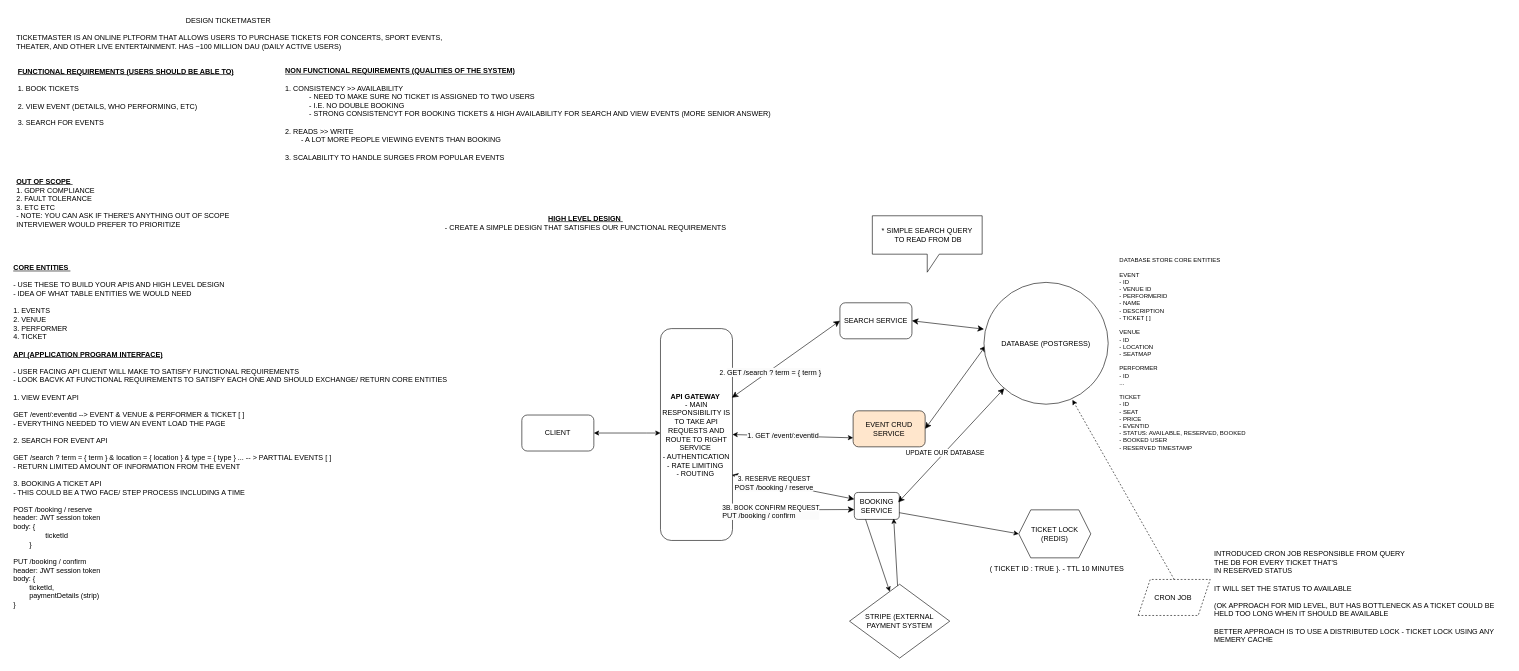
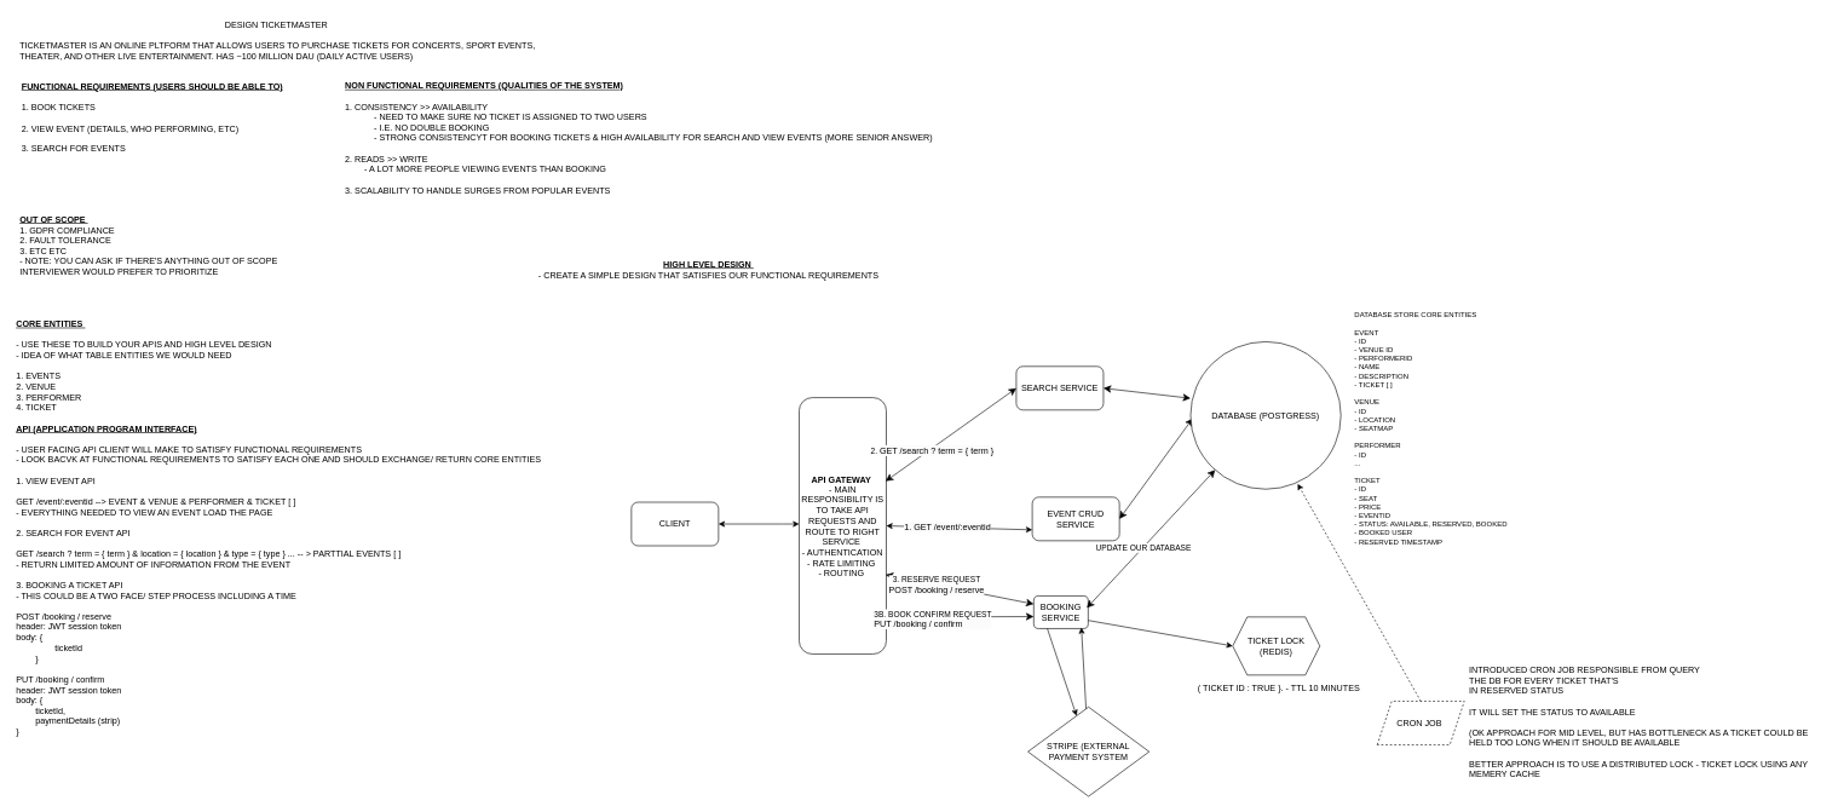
  <mxCell id="0" />
  <mxCell id="1" parent="0" />
  <mxCell id="2" value="&lt;div style=&quot;text-align: center;&quot;&gt;&lt;span style=&quot;background-color: initial;&quot;&gt;DESIGN TICKETMASTER&amp;nbsp;&lt;/span&gt;&lt;/div&gt;&lt;div style=&quot;text-align: center;&quot;&gt;&lt;span style=&quot;background-color: initial;&quot;&gt;&lt;br&gt;&lt;/span&gt;&lt;/div&gt;&lt;div&gt;TICKETMASTER IS AN ONLINE PLTFORM THAT ALLOWS USERS TO PURCHASE TICKETS FOR CONCERTS, SPORT EVENTS,&lt;/div&gt;&lt;div&gt;THEATER, AND OTHER LIVE ENTERTAINMENT. HAS ~100 MILLION DAU (DAILY ACTIVE USERS)&lt;/div&gt;&lt;div style=&quot;&quot;&gt;&lt;br&gt;&lt;/div&gt;" style="text;html=1;align=left;verticalAlign=middle;resizable=0;points=[];autosize=1;strokeColor=none;fillColor=none;" parent="1" vertex="1"><mxGeometry x="25" y="20" width="728" height="84" as="geometry" /></mxCell>
  <mxCell id="3" value="&lt;b&gt;&lt;u&gt;FUNCTIONAL REQUIREMENTS (USERS SHOULD BE ABLE TO)&lt;/u&gt;&lt;/b&gt;&lt;div&gt;&lt;br&gt;&lt;/div&gt;&lt;div style=&quot;text-align: left;&quot;&gt;1. BOOK TICKETS&amp;nbsp;&lt;/div&gt;&lt;div style=&quot;text-align: left;&quot;&gt;&lt;span style=&quot;background-color: initial;&quot;&gt;&lt;br&gt;&lt;/span&gt;&lt;/div&gt;&lt;div style=&quot;text-align: left;&quot;&gt;&lt;span style=&quot;background-color: initial;&quot;&gt;2. VIEW EVENT (DETAILS, WHO PERFORMING, ETC)&lt;/span&gt;&lt;/div&gt;&lt;div style=&quot;text-align: left;&quot;&gt;&lt;br&gt;&lt;/div&gt;&lt;div style=&quot;text-align: left;&quot;&gt;3. SEARCH FOR EVENTS&amp;nbsp;&lt;/div&gt;" style="text;html=1;align=center;verticalAlign=middle;resizable=0;points=[];autosize=1;strokeColor=none;fillColor=none;" parent="1" vertex="1"><mxGeometry x="20" y="105" width="378" height="113" as="geometry" /></mxCell>
  <mxCell id="4" value="&lt;b&gt;&lt;u&gt;NON FUNCTIONAL REQUIREMENTS (QUALITIES OF THE SYSTEM)&lt;/u&gt;&lt;/b&gt;&lt;div&gt;&lt;br&gt;&lt;/div&gt;&lt;div&gt;1. CONSISTENCY &amp;gt;&amp;gt; AVAILABILITY&amp;nbsp;&lt;/div&gt;&lt;blockquote style=&quot;margin: 0 0 0 40px; border: none; padding: 0px;&quot;&gt;&lt;div&gt;- NEED TO MAKE SURE NO TICKET IS ASSIGNED TO TWO USERS&amp;nbsp;&lt;/div&gt;&lt;div&gt;- I.E. NO DOUBLE BOOKING&lt;/div&gt;&lt;div&gt;- STRONG CONSISTENCYT FOR BOOKING TICKETS &amp;amp; HIGH AVAILABILITY FOR SEARCH AND VIEW EVENTS (MORE SENIOR ANSWER)&lt;/div&gt;&lt;/blockquote&gt;&lt;div&gt;&lt;br&gt;&lt;/div&gt;&lt;div&gt;2. READS &amp;gt;&amp;gt; WRITE&amp;nbsp;&lt;/div&gt;&lt;div&gt;&lt;span style=&quot;white-space: pre;&quot;&gt;&#09;&lt;/span&gt;- A LOT MORE PEOPLE VIEWING EVENTS THAN BOOKING&amp;nbsp;&lt;br&gt;&lt;/div&gt;&lt;div&gt;&lt;br&gt;&lt;/div&gt;&lt;div&gt;3. SCALABILITY TO HANDLE SURGES FROM POPULAR EVENTS&lt;/div&gt;&lt;div&gt;&amp;nbsp;&lt;/div&gt;" style="text;html=1;align=left;verticalAlign=middle;resizable=0;points=[];autosize=1;strokeColor=none;fillColor=none;" parent="1" vertex="1"><mxGeometry x="473" y="104" width="827" height="185" as="geometry" /></mxCell>
  <mxCell id="5" value="&lt;b&gt;&lt;u&gt;OUT OF SCOPE&amp;nbsp;&lt;/u&gt;&lt;/b&gt;&lt;div&gt;1. GDPR COMPLIANCE&amp;nbsp;&lt;/div&gt;&lt;div&gt;2. FAULT TOLERANCE&lt;/div&gt;&lt;div&gt;3. ETC ETC&lt;/div&gt;&lt;div&gt;- NOTE: YOU CAN ASK IF THERE'S ANYTHING OUT OF SCOPE&amp;nbsp;&lt;/div&gt;&lt;div&gt;INTERVIEWER WOULD PREFER TO PRIORITIZE&lt;/div&gt;" style="text;html=1;align=left;verticalAlign=middle;resizable=0;points=[];autosize=1;strokeColor=none;fillColor=none;" parent="1" vertex="1"><mxGeometry x="25" y="289" width="376" height="98" as="geometry" /></mxCell>
  <mxCell id="6" value="&lt;b&gt;&lt;u&gt;CORE ENTITIES&amp;nbsp;&lt;/u&gt;&lt;/b&gt;&lt;div&gt;&lt;b&gt;&lt;u&gt;&lt;br&gt;&lt;/u&gt;&lt;/b&gt;&lt;div&gt;- USE THESE TO BUILD YOUR APIS AND HIGH LEVEL DESIGN&lt;/div&gt;&lt;div&gt;- IDEA OF WHAT TABLE ENTITIES WE WOULD NEED&amp;nbsp;&lt;/div&gt;&lt;div&gt;&lt;br&gt;&lt;/div&gt;&lt;div&gt;1. EVENTS&amp;nbsp;&lt;/div&gt;&lt;div&gt;2. VENUE&lt;/div&gt;&lt;div&gt;3. PERFORMER&lt;/div&gt;&lt;div&gt;4. TICKET&lt;/div&gt;&lt;div&gt;&lt;br&gt;&lt;/div&gt;&lt;div&gt;&lt;b&gt;&lt;u&gt;API (APPLICATION PROGRAM INTERFACE)&lt;/u&gt;&lt;/b&gt;&lt;/div&gt;&lt;div&gt;&lt;br&gt;&lt;/div&gt;&lt;div&gt;- USER FACING API CLIENT WILL MAKE TO SATISFY FUNCTIONAL REQUIREMENTS&amp;nbsp;&lt;/div&gt;&lt;div&gt;- LOOK BACVK AT FUNCTIONAL REQUIREMENTS TO SATISFY EACH ONE AND SHOULD EXCHANGE/ RETURN CORE ENTITIES&lt;/div&gt;&lt;div&gt;&lt;br&gt;&lt;/div&gt;&lt;div&gt;1. VIEW EVENT API&amp;nbsp;&lt;/div&gt;&lt;div&gt;&lt;br&gt;&lt;/div&gt;&lt;div&gt;GET /event/:eventid --&amp;gt; EVENT &amp;amp; VENUE &amp;amp; PERFORMER &amp;amp; TICKET [ ]&amp;nbsp;&lt;/div&gt;&lt;div&gt;- EVERYTHING NEEDED TO VIEW AN EVENT LOAD THE PAGE&lt;/div&gt;&lt;div&gt;&lt;br&gt;&lt;/div&gt;&lt;div&gt;2. SEARCH FOR EVENT API&amp;nbsp;&lt;/div&gt;&lt;div&gt;&lt;br&gt;&lt;/div&gt;&lt;div&gt;GET /search ? term = { term } &amp;amp; location = { location } &amp;amp; type = { type } ... -- &amp;gt; PARTTIAL EVENTS [ ]&lt;/div&gt;&lt;div&gt;- RETURN LIMITED AMOUNT OF INFORMATION FROM THE EVENT&amp;nbsp;&lt;/div&gt;&lt;div&gt;&lt;br&gt;&lt;/div&gt;&lt;div&gt;3. BOOKING A TICKET API&amp;nbsp;&lt;/div&gt;&lt;div&gt;- THIS COULD BE A TWO FACE/ STEP PROCESS INCLUDING A TIME&amp;nbsp;&lt;/div&gt;&lt;div&gt;&lt;br&gt;&lt;/div&gt;&lt;div&gt;POST /booking / reserve&lt;/div&gt;&lt;div&gt;header: JWT session token&lt;/div&gt;&lt;div&gt;body: {&lt;/div&gt;&lt;div&gt;&lt;span style=&quot;white-space: pre;&quot;&gt;&#09;&lt;span style=&quot;white-space: pre;&quot;&gt;&#09;&lt;/span&gt;&lt;/span&gt;ticketId&lt;br&gt;&lt;/div&gt;&lt;div&gt;&lt;span style=&quot;white-space: pre;&quot;&gt;&#09;&lt;/span&gt;}&lt;/div&gt;&lt;div&gt;&lt;br&gt;&lt;/div&gt;&lt;div&gt;PUT /booking / confirm&amp;nbsp;&lt;/div&gt;&lt;div&gt;header: JWT session token&amp;nbsp;&lt;/div&gt;&lt;div&gt;body: {&lt;/div&gt;&lt;div&gt;&lt;span style=&quot;white-space: pre;&quot;&gt;&#09;&lt;/span&gt;ticketId,&lt;br&gt;&lt;/div&gt;&lt;div&gt;&lt;span style=&quot;white-space: pre;&quot;&gt;&#09;&lt;/span&gt;paymentDetails (strip)&lt;/div&gt;&lt;div&gt;}&lt;/div&gt;&lt;div&gt;&lt;br&gt;&lt;/div&gt;&lt;div&gt;&lt;br&gt;&lt;/div&gt;&lt;div&gt;&lt;br&gt;&lt;/div&gt;&lt;/div&gt;" style="text;html=1;align=left;verticalAlign=middle;resizable=0;points=[];autosize=1;strokeColor=none;fillColor=none;" parent="1" vertex="1"><mxGeometry x="20" y="432" width="741" height="631" as="geometry" /></mxCell>
  <mxCell id="7" value="&lt;b&gt;&lt;u&gt;HIGH LEVEL DESIGN&amp;nbsp;&lt;/u&gt;&lt;/b&gt;&lt;div&gt;- CREATE A SIMPLE DESIGN THAT SATISFIES OUR FUNCTIONAL REQUIREMENTS&lt;/div&gt;" style="text;html=1;align=center;verticalAlign=middle;resizable=0;points=[];autosize=1;strokeColor=none;fillColor=none;" parent="1" vertex="1"><mxGeometry x="731" y="350" width="487" height="41" as="geometry" /></mxCell>
  <mxCell id="8" style="edgeStyle=orthogonalEdgeStyle;rounded=0;orthogonalLoop=1;jettySize=auto;html=1;exitX=1;exitY=0.5;exitDx=0;exitDy=0;startArrow=classic;startFill=1;" parent="1" source="9" target="10" edge="1"><mxGeometry relative="1" as="geometry"><Array as="points"><mxPoint x="1077" y="721" /><mxPoint x="1077" y="721" /></Array></mxGeometry></mxCell>
  <mxCell id="9" value="CLIENT" style="rounded=1;whiteSpace=wrap;html=1;" parent="1" vertex="1"><mxGeometry x="869" y="691" width="120" height="60" as="geometry" /></mxCell>
  <mxCell id="10" value="&lt;b&gt;API GATEWAY&amp;nbsp;&lt;/b&gt;&lt;div&gt;- MAIN RESPONSIBILITY IS TO TAKE API REQUESTS AND ROUTE TO RIGHT SERVICE&amp;nbsp;&lt;/div&gt;&lt;div&gt;- AUTHENTICATION&lt;/div&gt;&lt;div&gt;- RATE LIMITING&amp;nbsp;&lt;/div&gt;&lt;div&gt;- ROUTING&amp;nbsp;&lt;/div&gt;" style="rounded=1;whiteSpace=wrap;html=1;" parent="1" vertex="1"><mxGeometry x="1100" y="547" width="120" height="353" as="geometry" /></mxCell>
- <mxCell id="11" value="EVENT CRUD SERVICE" style="rounded=1;whiteSpace=wrap;html=1;fillColor=#ffe6cc;" parent="1" vertex="1"><mxGeometry x="1421" y="684" width="120" height="60" as="geometry" /></mxCell>
+ <mxCell id="11" value="EVENT CRUD SERVICE" style="rounded=1;whiteSpace=wrap;html=1;" parent="1" vertex="1"><mxGeometry x="1421" y="684" width="120" height="60" as="geometry" /></mxCell>
  <mxCell id="12" value="" style="endArrow=classic;startArrow=classic;html=1;rounded=0;entryX=0;entryY=0.75;entryDx=0;entryDy=0;exitX=1;exitY=0.5;exitDx=0;exitDy=0;" parent="1" source="10" target="11" edge="1"><mxGeometry width="50" height="50" relative="1" as="geometry"><mxPoint x="1220" y="631" as="sourcePoint" /><mxPoint x="1270" y="581" as="targetPoint" /></mxGeometry></mxCell>
  <mxCell id="13" value="&lt;span style=&quot;font-size: 12px; text-align: left; background-color: rgb(251, 251, 251);&quot;&gt;1. GET /event/:eventid&lt;/span&gt;" style="edgeLabel;html=1;align=center;verticalAlign=middle;resizable=0;points=[];" parent="12" vertex="1" connectable="0"><mxGeometry x="-0.168" relative="1" as="geometry"><mxPoint as="offset" /></mxGeometry></mxCell>
  <mxCell id="14" value="" style="edgeStyle=none;orthogonalLoop=1;jettySize=auto;html=1;endArrow=classic;startArrow=classic;endSize=8;startSize=8;rounded=0;exitX=1;exitY=0.5;exitDx=0;exitDy=0;" parent="1" source="11" edge="1"><mxGeometry width="100" relative="1" as="geometry"><mxPoint x="1542" y="575.5" as="sourcePoint" /><mxPoint x="1642" y="575.5" as="targetPoint" /><Array as="points" /></mxGeometry></mxCell>
  <mxCell id="15" value="DATABASE (POSTGRESS)" style="ellipse;whiteSpace=wrap;html=1;" parent="1" vertex="1"><mxGeometry x="1639" y="470" width="207" height="203" as="geometry" /></mxCell>
  <mxCell id="16" value="DATABASE STORE CORE ENTITIES&amp;nbsp;&lt;div style=&quot;font-size: 10px;&quot;&gt;&lt;br style=&quot;font-size: 10px;&quot;&gt;&lt;/div&gt;&lt;div style=&quot;font-size: 10px;&quot;&gt;EVENT&amp;nbsp;&lt;/div&gt;&lt;div style=&quot;font-size: 10px;&quot;&gt;- ID&amp;nbsp;&lt;/div&gt;&lt;div style=&quot;font-size: 10px;&quot;&gt;- VENUE ID&amp;nbsp;&lt;/div&gt;&lt;div style=&quot;font-size: 10px;&quot;&gt;- PERFORMERID&amp;nbsp;&lt;/div&gt;&lt;div style=&quot;font-size: 10px;&quot;&gt;- NAME&lt;/div&gt;&lt;div style=&quot;font-size: 10px;&quot;&gt;- DESCRIPTION&amp;nbsp;&lt;/div&gt;&lt;div style=&quot;font-size: 10px;&quot;&gt;- TICKET [ ]&lt;/div&gt;&lt;div style=&quot;font-size: 10px;&quot;&gt;&lt;br style=&quot;font-size: 10px;&quot;&gt;&lt;/div&gt;&lt;div style=&quot;font-size: 10px;&quot;&gt;VENUE&amp;nbsp;&lt;/div&gt;&lt;div style=&quot;font-size: 10px;&quot;&gt;- ID&amp;nbsp;&lt;/div&gt;&lt;div style=&quot;font-size: 10px;&quot;&gt;- LOCATION&amp;nbsp;&lt;/div&gt;&lt;div style=&quot;font-size: 10px;&quot;&gt;- SEATMAP&lt;/div&gt;&lt;div style=&quot;font-size: 10px;&quot;&gt;&lt;br style=&quot;font-size: 10px;&quot;&gt;&lt;/div&gt;&lt;div style=&quot;font-size: 10px;&quot;&gt;PERFORMER&lt;/div&gt;&lt;div style=&quot;font-size: 10px;&quot;&gt;- ID&lt;/div&gt;&lt;div style=&quot;font-size: 10px;&quot;&gt;...&lt;/div&gt;&lt;div style=&quot;font-size: 10px;&quot;&gt;&lt;br style=&quot;font-size: 10px;&quot;&gt;&lt;/div&gt;&lt;div style=&quot;font-size: 10px;&quot;&gt;TICKET&amp;nbsp;&lt;/div&gt;&lt;div style=&quot;font-size: 10px;&quot;&gt;- ID&amp;nbsp;&lt;/div&gt;&lt;div style=&quot;font-size: 10px;&quot;&gt;- SEAT&amp;nbsp;&lt;/div&gt;&lt;div style=&quot;font-size: 10px;&quot;&gt;- PRICE&lt;/div&gt;&lt;div style=&quot;font-size: 10px;&quot;&gt;- EVENTID&lt;/div&gt;&lt;div style=&quot;font-size: 10px;&quot;&gt;- STATUS: AVAILABLE, RESERVED, BOOKED&lt;/div&gt;&lt;div style=&quot;font-size: 10px;&quot;&gt;- BOOKED USER&lt;/div&gt;&lt;div style=&quot;font-size: 10px;&quot;&gt;- RESERVED TIMESTAMP&lt;/div&gt;" style="text;html=1;align=left;verticalAlign=middle;resizable=0;points=[];autosize=1;strokeColor=none;fillColor=none;fontSize=10;" parent="1" vertex="1"><mxGeometry x="1863" y="421" width="228" height="336" as="geometry" /></mxCell>
  <mxCell id="17" value="SEARCH SERVICE" style="rounded=1;whiteSpace=wrap;html=1;" parent="1" vertex="1"><mxGeometry x="1399" y="504" width="120" height="60" as="geometry" /></mxCell>
  <mxCell id="18" value="" style="edgeStyle=none;orthogonalLoop=1;jettySize=auto;html=1;endArrow=classic;startArrow=classic;endSize=8;startSize=8;rounded=0;exitX=0.992;exitY=0.326;exitDx=0;exitDy=0;exitPerimeter=0;entryX=0;entryY=0.5;entryDx=0;entryDy=0;" parent="1" source="10" target="17" edge="1"><mxGeometry width="100" relative="1" as="geometry"><mxPoint x="1256" y="579" as="sourcePoint" /><mxPoint x="1356" y="579" as="targetPoint" /><Array as="points" /></mxGeometry></mxCell>
  <mxCell id="19" value="2.&amp;nbsp;&lt;span style=&quot;font-size: 12px; text-align: left; background-color: rgb(251, 251, 251);&quot;&gt;GET /search ? term = { term }&lt;/span&gt;" style="edgeLabel;html=1;align=center;verticalAlign=middle;resizable=0;points=[];" parent="18" vertex="1" connectable="0"><mxGeometry x="-0.302" y="-2" relative="1" as="geometry"><mxPoint as="offset" /></mxGeometry></mxCell>
  <mxCell id="20" value="" style="edgeStyle=none;orthogonalLoop=1;jettySize=auto;html=1;endArrow=classic;startArrow=classic;endSize=8;startSize=8;rounded=0;entryX=0;entryY=0.384;entryDx=0;entryDy=0;entryPerimeter=0;exitX=1;exitY=0.5;exitDx=0;exitDy=0;" parent="1" source="17" target="15" edge="1"><mxGeometry width="100" relative="1" as="geometry"><mxPoint x="1514" y="526" as="sourcePoint" /><mxPoint x="1614" y="526" as="targetPoint" /><Array as="points" /></mxGeometry></mxCell>
- <mxCell id="21" value="&lt;span style=&quot;text-wrap: nowrap;&quot;&gt;* SIMPLE SEARCH QUERY&lt;/span&gt;&lt;div style=&quot;text-wrap: nowrap;&quot;&gt;&amp;nbsp;TO READ FROM DB&lt;/div&gt;" style="shape=callout;whiteSpace=wrap;html=1;perimeter=calloutPerimeter;" parent="1" vertex="1"><mxGeometry x="1453" y="359" width="183" height="94" as="geometry" /></mxCell>
  <mxCell id="22" value="BOOKING SERVICE" style="rounded=1;whiteSpace=wrap;html=1;" parent="1" vertex="1"><mxGeometry x="1423" y="820" width="75" height="45" as="geometry" /></mxCell>
  <mxCell id="23" value="" style="edgeStyle=none;orthogonalLoop=1;jettySize=auto;html=1;endArrow=classic;startArrow=classic;endSize=8;startSize=8;rounded=0;entryX=0;entryY=0.25;entryDx=0;entryDy=0;exitX=0.992;exitY=0.691;exitDx=0;exitDy=0;exitPerimeter=0;" parent="1" source="10" target="22" edge="1"><mxGeometry width="100" relative="1" as="geometry"><mxPoint x="1219" y="804" as="sourcePoint" /><mxPoint x="1319" y="804" as="targetPoint" /><Array as="points" /></mxGeometry></mxCell>
  <mxCell id="24" value="3. RESERVE REQUEST&lt;div&gt;&lt;span style=&quot;font-size: 12px; text-align: left; background-color: rgb(251, 251, 251);&quot;&gt;POST /booking / reserve&lt;/span&gt;&lt;br&gt;&lt;/div&gt;" style="edgeLabel;html=1;align=center;verticalAlign=middle;resizable=0;points=[];" parent="23" vertex="1" connectable="0"><mxGeometry x="-0.314" relative="1" as="geometry"><mxPoint as="offset" /></mxGeometry></mxCell>
  <mxCell id="25" value="" style="edgeStyle=none;orthogonalLoop=1;jettySize=auto;html=1;endArrow=classic;startArrow=classic;endSize=8;startSize=8;rounded=0;exitX=0.975;exitY=0.367;exitDx=0;exitDy=0;exitPerimeter=0;" parent="1" source="22" target="15" edge="1"><mxGeometry width="100" relative="1" as="geometry"><mxPoint x="1544" y="825" as="sourcePoint" /><mxPoint x="1644" y="825" as="targetPoint" /><Array as="points" /></mxGeometry></mxCell>
  <mxCell id="26" value="UPDATE OUR DATABASE" style="edgeLabel;html=1;align=center;verticalAlign=middle;resizable=0;points=[];" parent="25" vertex="1" connectable="0"><mxGeometry x="-0.121" relative="1" as="geometry"><mxPoint as="offset" /></mxGeometry></mxCell>
  <mxCell id="27" value="" style="edgeStyle=none;orthogonalLoop=1;jettySize=auto;html=1;endArrow=classic;startArrow=classic;endSize=8;startSize=8;rounded=0;entryX=0;entryY=0.633;entryDx=0;entryDy=0;entryPerimeter=0;exitX=1;exitY=0.856;exitDx=0;exitDy=0;exitPerimeter=0;" parent="1" source="10" target="22" edge="1"><mxGeometry width="100" relative="1" as="geometry"><mxPoint x="1199" y="862" as="sourcePoint" /><mxPoint x="1299" y="862" as="targetPoint" /><Array as="points" /></mxGeometry></mxCell>
  <mxCell id="28" value="3B. BOOK CONFIRM REQUEST&lt;div&gt;&lt;div style=&quot;font-size: 12px; text-align: left; background-color: rgb(251, 251, 251);&quot;&gt;PUT /booking / confirm&amp;nbsp;&lt;/div&gt;&lt;/div&gt;" style="edgeLabel;html=1;align=center;verticalAlign=middle;resizable=0;points=[];" parent="27" vertex="1" connectable="0"><mxGeometry x="-0.378" y="-3" relative="1" as="geometry"><mxPoint as="offset" /></mxGeometry></mxCell>
  <mxCell id="29" value="STRIPE (EXTERNAL PAYMENT SYSTEM" style="rhombus;whiteSpace=wrap;html=1;" parent="1" vertex="1"><mxGeometry x="1415" y="973" width="167" height="123" as="geometry" /></mxCell>
  <mxCell id="30" value="" style="edgeStyle=none;orthogonalLoop=1;jettySize=auto;html=1;rounded=0;exitX=0.25;exitY=1;exitDx=0;exitDy=0;" parent="1" source="22" target="29" edge="1"><mxGeometry width="100" relative="1" as="geometry"><mxPoint x="1400" y="915" as="sourcePoint" /><mxPoint x="1500" y="915" as="targetPoint" /><Array as="points" /></mxGeometry></mxCell>
  <mxCell id="31" value="" style="edgeStyle=none;orthogonalLoop=1;jettySize=auto;html=1;rounded=0;entryX=0.875;entryY=0.967;entryDx=0;entryDy=0;entryPerimeter=0;" parent="1" source="29" target="22" edge="1"><mxGeometry width="100" relative="1" as="geometry"><mxPoint x="1489" y="924" as="sourcePoint" /><mxPoint x="1589" y="924" as="targetPoint" /><Array as="points" /></mxGeometry></mxCell>
  <mxCell id="32" value="CRON JOB&amp;nbsp;" style="shape=parallelogram;perimeter=parallelogramPerimeter;whiteSpace=wrap;html=1;fixedSize=1;dashed=1;" parent="1" vertex="1"><mxGeometry x="1896" y="965" width="120" height="60" as="geometry" /></mxCell>
  <mxCell id="33" value="INTRODUCED CRON JOB RESPONSIBLE FROM QUERY&amp;nbsp;&lt;div&gt;THE DB FOR EVERY TICKET THAT'S&amp;nbsp;&lt;/div&gt;&lt;div&gt;IN RESERVED STATUS&lt;/div&gt;&lt;div&gt;&lt;br&gt;&lt;/div&gt;&lt;div&gt;IT WILL SET THE STATUS TO AVAILABLE&amp;nbsp;&lt;/div&gt;&lt;div&gt;&lt;br&gt;&lt;/div&gt;&lt;div&gt;(OK APPROACH FOR MID LEVEL, BUT HAS BOTTLENECK AS A TICKET COULD BE&lt;/div&gt;&lt;div&gt;HELD TOO LONG WHEN IT SHOULD BE AVAILABLE&lt;/div&gt;&lt;div&gt;&lt;br&gt;&lt;/div&gt;&lt;div&gt;BETTER APPROACH IS TO USE A DISTRIBUTED LOCK - TICKET LOCK USING ANY&amp;nbsp;&lt;/div&gt;&lt;div&gt;MEMERY CACHE&amp;nbsp;&lt;/div&gt;" style="text;html=1;align=left;verticalAlign=middle;resizable=0;points=[];autosize=1;strokeColor=none;fillColor=none;dashed=1;" parent="1" vertex="1"><mxGeometry x="2021" y="909" width="488" height="170" as="geometry" /></mxCell>
  <mxCell id="34" value="" style="edgeStyle=none;orthogonalLoop=1;jettySize=auto;html=1;rounded=0;entryX=0.712;entryY=0.964;entryDx=0;entryDy=0;entryPerimeter=0;exitX=0.5;exitY=0;exitDx=0;exitDy=0;dashed=1;" parent="1" source="32" target="15" edge="1"><mxGeometry width="100" relative="1" as="geometry"><mxPoint x="1715" y="839" as="sourcePoint" /><mxPoint x="1815" y="839" as="targetPoint" /><Array as="points" /></mxGeometry></mxCell>
  <mxCell id="35" value="TICKET LOCK (REDIS)" style="shape=hexagon;perimeter=hexagonPerimeter2;whiteSpace=wrap;html=1;fixedSize=1;" parent="1" vertex="1"><mxGeometry x="1697" y="849" width="120" height="80" as="geometry" /></mxCell>
  <mxCell id="36" value="( TICKET ID : TRUE }. - TTL 10 MINUTES&amp;nbsp;" style="text;html=1;align=center;verticalAlign=middle;resizable=0;points=[];autosize=1;strokeColor=none;fillColor=none;" parent="1" vertex="1"><mxGeometry x="1639" y="934" width="245" height="26" as="geometry" /></mxCell>
  <mxCell id="37" value="" style="edgeStyle=none;orthogonalLoop=1;jettySize=auto;html=1;rounded=0;entryX=0;entryY=0.5;entryDx=0;entryDy=0;exitX=1;exitY=0.75;exitDx=0;exitDy=0;" parent="1" source="22" target="35" edge="1"><mxGeometry width="100" relative="1" as="geometry"><mxPoint x="1546" y="872" as="sourcePoint" /><mxPoint x="1646" y="872" as="targetPoint" /><Array as="points" /></mxGeometry></mxCell>
